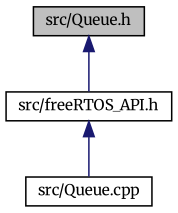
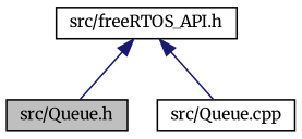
  digraph {
    fontname=Merriweather
    node [color=black fillcolor=white fontname=Merriweather fontsize=10 shape=record style=filled]
    edge [color=midnightblue dir=back fontname=Merriweather fontsize=10 labelfontname=Helvetica labelfontsize=10 style=solid]
    n1 [fillcolor=grey75 fontcolor=black height=0.2 label="src/Queue.h" width=0.4]
    n2 [height=0.2 label="src/freeRTOS_API.h" width=0.4]
    n3 [height=0.2 label="src/Queue.cpp" width=0.4]
-   n1 -> n2
+   n2 -> n1
    n2 -> n3
  }
